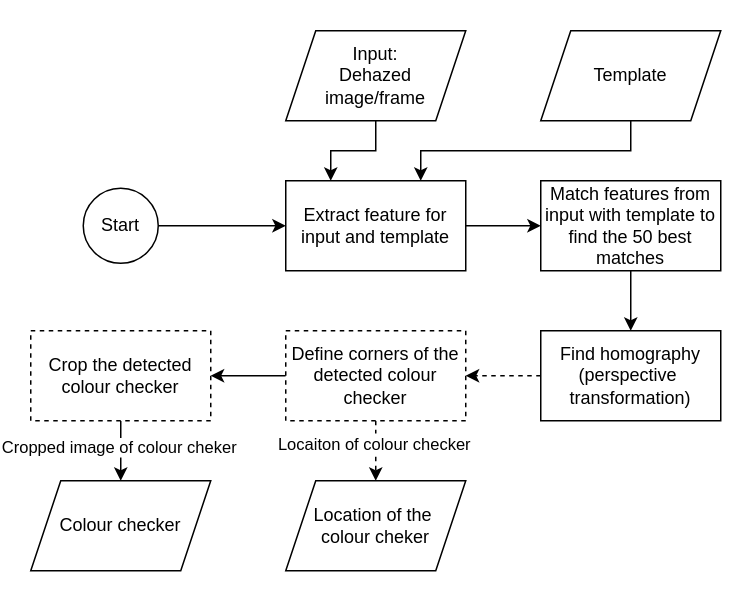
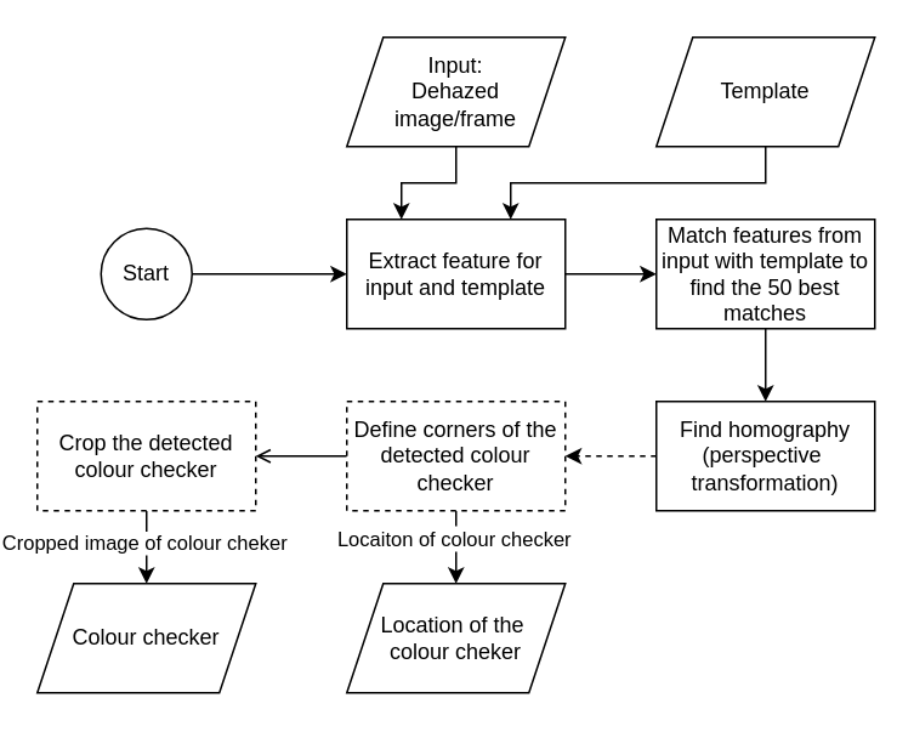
  <mxCell id="0" />
  <mxCell id="1" parent="0" />
- <mxCell id="2" value="" style="edgeStyle=orthogonalEdgeStyle;rounded=0;orthogonalLoop=1;jettySize=auto;html=1;dashed=1;" parent="1" source="6" target="19" edge="1"><mxGeometry relative="1" as="geometry" /></mxCell>
+ <mxCell id="2" value="" style="edgeStyle=orthogonalEdgeStyle;rounded=0;orthogonalLoop=1;jettySize=auto;html=1;" parent="1" source="6" target="19" edge="1"><mxGeometry relative="1" as="geometry" /></mxCell>
  <mxCell id="3" value="Text" style="edgeLabel;html=1;align=center;verticalAlign=middle;resizable=0;points=[];" parent="2" vertex="1" connectable="0"><mxGeometry x="-0.346" y="-4" relative="1" as="geometry"><mxPoint x="2" y="1" as="offset" /></mxGeometry></mxCell>
  <mxCell id="4" value="Locaiton of colour checker" style="edgeLabel;html=1;align=center;verticalAlign=middle;resizable=0;points=[];" parent="2" vertex="1" connectable="0"><mxGeometry x="-0.24" y="-2" relative="1" as="geometry"><mxPoint as="offset" /></mxGeometry></mxCell>
- <mxCell id="5" value="" style="edgeStyle=orthogonalEdgeStyle;rounded=0;orthogonalLoop=1;jettySize=auto;html=1;" parent="1" source="6" target="15" edge="1"><mxGeometry relative="1" as="geometry" /></mxCell>
+ <mxCell id="5" value="" style="edgeStyle=orthogonalEdgeStyle;rounded=0;orthogonalLoop=1;jettySize=auto;html=1;endArrow=open;" parent="1" source="6" target="15" edge="1"><mxGeometry relative="1" as="geometry" /></mxCell>
  <mxCell id="6" value="Define corners of the&lt;div&gt;detected colour checker&lt;/div&gt;" style="rounded=0;whiteSpace=wrap;html=1;dashed=1;" parent="1" vertex="1"><mxGeometry x="190" y="220" width="120" height="60" as="geometry" /></mxCell>
  <mxCell id="7" value="" style="edgeStyle=orthogonalEdgeStyle;rounded=0;orthogonalLoop=1;jettySize=auto;html=1;" parent="1" source="8" target="12" edge="1"><mxGeometry relative="1" as="geometry" /></mxCell>
  <mxCell id="8" value="Extract feature for input and template" style="rounded=0;whiteSpace=wrap;html=1;" parent="1" vertex="1"><mxGeometry x="190" y="120" width="120" height="60" as="geometry" /></mxCell>
  <mxCell id="9" value="" style="edgeStyle=orthogonalEdgeStyle;rounded=0;orthogonalLoop=1;jettySize=auto;html=1;dashed=1;" parent="1" source="10" target="6" edge="1"><mxGeometry relative="1" as="geometry" /></mxCell>
  <mxCell id="10" value="Find homography&lt;div&gt;&lt;div&gt;(&lt;span style=&quot;background-color: initial;&quot;&gt;perspective&amp;nbsp;&lt;/span&gt;&lt;/div&gt;&lt;div&gt;&lt;span style=&quot;background-color: initial;&quot;&gt;transformation&lt;/span&gt;&lt;span style=&quot;background-color: initial;&quot;&gt;)&lt;/span&gt;&lt;/div&gt;&lt;/div&gt;" style="rounded=0;whiteSpace=wrap;html=1;" parent="1" vertex="1"><mxGeometry x="360" y="220" width="120" height="60" as="geometry" /></mxCell>
  <mxCell id="11" value="" style="edgeStyle=orthogonalEdgeStyle;rounded=0;orthogonalLoop=1;jettySize=auto;html=1;" parent="1" source="12" target="10" edge="1"><mxGeometry relative="1" as="geometry" /></mxCell>
  <mxCell id="12" value="Match features from input with template to find the 50 best matches" style="rounded=0;whiteSpace=wrap;html=1;" parent="1" vertex="1"><mxGeometry x="360" y="120" width="120" height="60" as="geometry" /></mxCell>
  <mxCell id="13" value="" style="edgeStyle=orthogonalEdgeStyle;rounded=0;orthogonalLoop=1;jettySize=auto;html=1;" parent="1" source="15" target="18" edge="1"><mxGeometry relative="1" as="geometry" /></mxCell>
  <mxCell id="14" value="Cropped image of colour cheker" style="edgeLabel;html=1;align=center;verticalAlign=middle;resizable=0;points=[];" parent="13" vertex="1" connectable="0"><mxGeometry x="-0.135" y="-2" relative="1" as="geometry"><mxPoint as="offset" /></mxGeometry></mxCell>
  <mxCell id="15" value="Crop the detected colour checker" style="rounded=0;whiteSpace=wrap;html=1;dashed=1;" parent="1" vertex="1"><mxGeometry x="20" y="220" width="120" height="60" as="geometry" /></mxCell>
  <mxCell id="16" style="edgeStyle=orthogonalEdgeStyle;rounded=0;orthogonalLoop=1;jettySize=auto;html=1;exitX=0.5;exitY=1;exitDx=0;exitDy=0;entryX=0.75;entryY=0;entryDx=0;entryDy=0;" parent="1" source="17" target="8" edge="1"><mxGeometry relative="1" as="geometry" /></mxCell>
  <mxCell id="17" value="Template" style="shape=parallelogram;perimeter=parallelogramPerimeter;whiteSpace=wrap;html=1;fixedSize=1;" parent="1" vertex="1"><mxGeometry x="360" width="120" height="60" as="geometry" y="20" /></mxCell>
  <mxCell id="18" value="Colour checker" style="shape=parallelogram;perimeter=parallelogramPerimeter;whiteSpace=wrap;html=1;fixedSize=1;" parent="1" vertex="1"><mxGeometry x="20" y="320" width="120" height="60" as="geometry" /></mxCell>
  <mxCell id="19" value="Location of the&amp;nbsp;&lt;div&gt;colour cheker&lt;/div&gt;" style="shape=parallelogram;perimeter=parallelogramPerimeter;whiteSpace=wrap;html=1;fixedSize=1;" parent="1" vertex="1"><mxGeometry x="190" y="320" width="120" height="60" as="geometry" /></mxCell>
  <mxCell id="20" value="" style="edgeStyle=orthogonalEdgeStyle;rounded=0;orthogonalLoop=1;jettySize=auto;html=1;" parent="1" source="21" target="8" edge="1"><mxGeometry relative="1" as="geometry" /></mxCell>
  <mxCell id="21" value="Start" style="ellipse;whiteSpace=wrap;html=1;aspect=fixed;" parent="1" vertex="1"><mxGeometry x="55" y="125" width="50" height="50" as="geometry" /></mxCell>
  <mxCell id="22" style="edgeStyle=orthogonalEdgeStyle;rounded=0;orthogonalLoop=1;jettySize=auto;html=1;exitX=0.5;exitY=1;exitDx=0;exitDy=0;entryX=0.25;entryY=0;entryDx=0;entryDy=0;" parent="1" source="23" target="8" edge="1"><mxGeometry relative="1" as="geometry" /></mxCell>
  <mxCell id="23" value="Input:&lt;div&gt;Dehazed image/frame&lt;/div&gt;" style="shape=parallelogram;perimeter=parallelogramPerimeter;whiteSpace=wrap;html=1;fixedSize=1;" parent="1" vertex="1"><mxGeometry x="190" width="120" height="60" as="geometry" y="20" /></mxCell>
